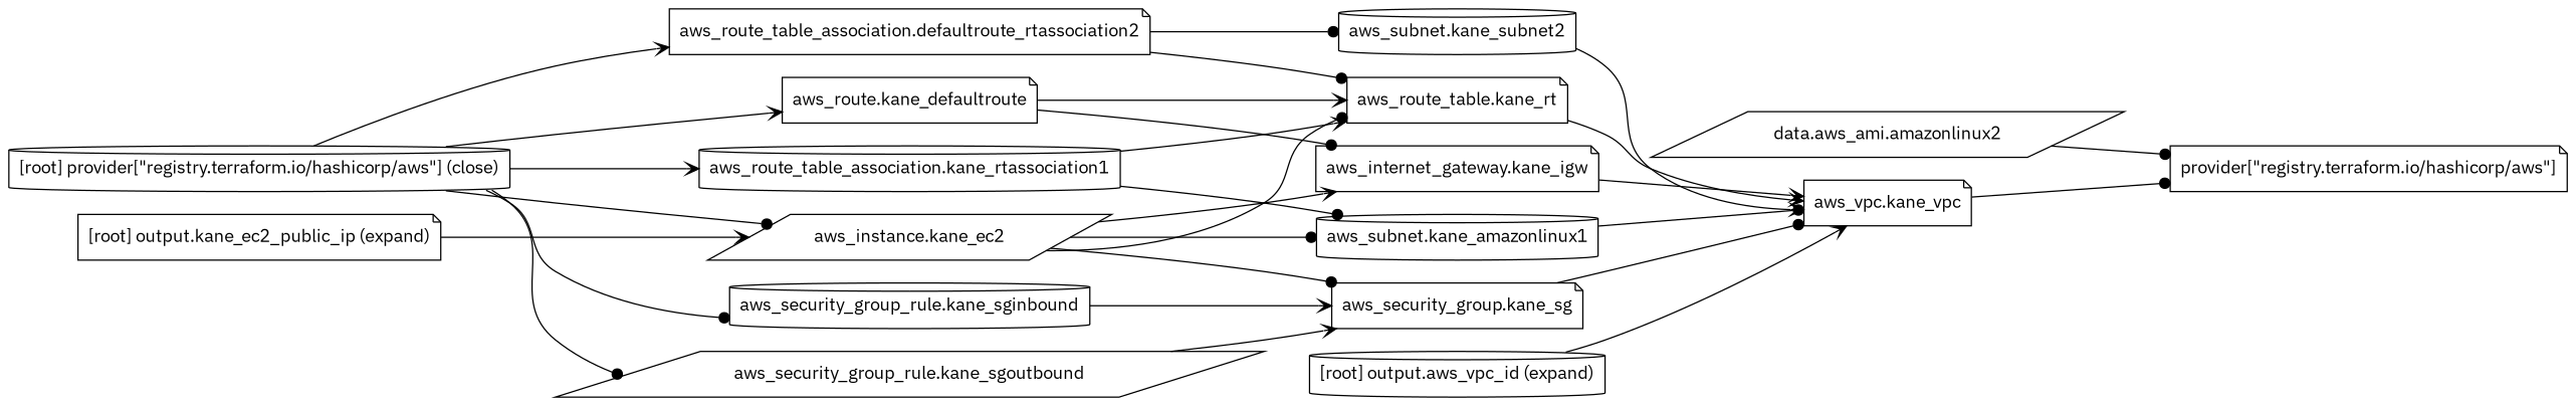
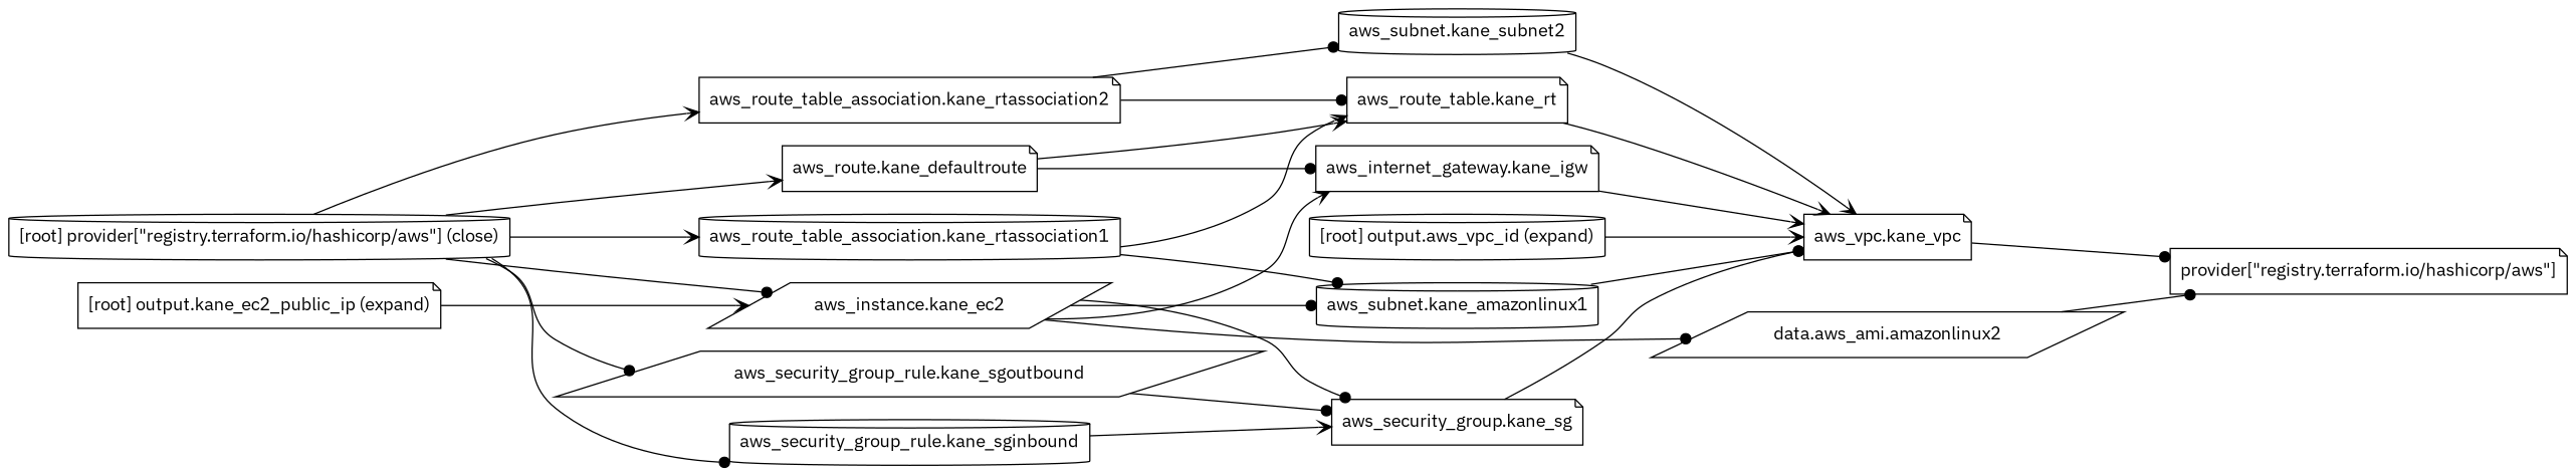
  digraph {
    compound=true
    fontname="IBM Plex Sans"
    newrank=true
    rankdir=LR
    node [fontname="IBM Plex Sans" shape=note]
    edge [arrowhead=dot fontname="IBM Plex Sans"]
    n1 [label="aws_instance.kane_ec2" shape=parallelogram]
    n2 [label="aws_internet_gateway.kane_igw"]
    n3 [label="aws_security_group.kane_sg"]
    n4 [label="aws_subnet.kane_amazonlinux1" shape=cylinder]
    n5 [label="data.aws_ami.amazonlinux2" shape=parallelogram]
    n6 [label="aws_vpc.kane_vpc"]
    n7 [label="aws_route.kane_defaultroute"]
    n8 [label="aws_route_table.kane_rt"]
    n9 [label="aws_route_table_association.kane_rtassociation1" shape=cylinder]
-   n10 [label="aws_route_table_association.defaultroute_rtassociation2"]
+   n10 [label="aws_route_table_association.kane_rtassociation2"]
    n11 [label="aws_subnet.kane_subnet2" shape=cylinder]
    n12 [label="aws_security_group_rule.kane_sginbound" shape=cylinder]
    n13 [label="aws_security_group_rule.kane_sgoutbound" shape=parallelogram]
    n14 [label="provider[\"registry.terraform.io/hashicorp/aws\"]"]
    "[root] output.aws_vpc_id (expand)" [shape=cylinder]
    "[root] output.kane_ec2_public_ip (expand)"
    "[root] provider[\"registry.terraform.io/hashicorp/aws\"] (close)" [shape=cylinder]
    subgraph sub_1 {
      n1
      n2
      n3
      n4
      n5
      n6
      n7
      n8
      n9
      n10
      n11
      n12
      n13
      n14
      "[root] output.aws_vpc_id (expand)"
      "[root] output.kane_ec2_public_ip (expand)"
      "[root] provider[\"registry.terraform.io/hashicorp/aws\"] (close)"
    }
    n1 -> n2 [arrowhead=vee]
    n1 -> n3
    n1 -> n4
-   n1 -> n8
+   n1 -> n5
    n2 -> n6 [arrowhead=vee]
    n3 -> n6
    n4 -> n6
    n5 -> n14
    n6 -> n14
    n7 -> n2
    n7 -> n8 [arrowhead=vee]
    n8 -> n6 [arrowhead=vee]
    n9 -> n4
    n9 -> n8 [arrowhead=vee]
    n10 -> n8
    n10 -> n11
    n11 -> n6 [arrowhead=vee]
    n12 -> n3 [arrowhead=vee]
-   n13 -> n3 [arrowhead=vee]
+   n13 -> n3
    "[root] output.aws_vpc_id (expand)" -> n6 [arrowhead=vee]
    "[root] output.kane_ec2_public_ip (expand)" -> n1 [arrowhead=vee]
    "[root] provider[\"registry.terraform.io/hashicorp/aws\"] (close)" -> n1
    "[root] provider[\"registry.terraform.io/hashicorp/aws\"] (close)" -> n7 [arrowhead=vee]
    "[root] provider[\"registry.terraform.io/hashicorp/aws\"] (close)" -> n9 [arrowhead=vee]
    "[root] provider[\"registry.terraform.io/hashicorp/aws\"] (close)" -> n10 [arrowhead=vee]
    "[root] provider[\"registry.terraform.io/hashicorp/aws\"] (close)" -> n12
    "[root] provider[\"registry.terraform.io/hashicorp/aws\"] (close)" -> n13
  }
